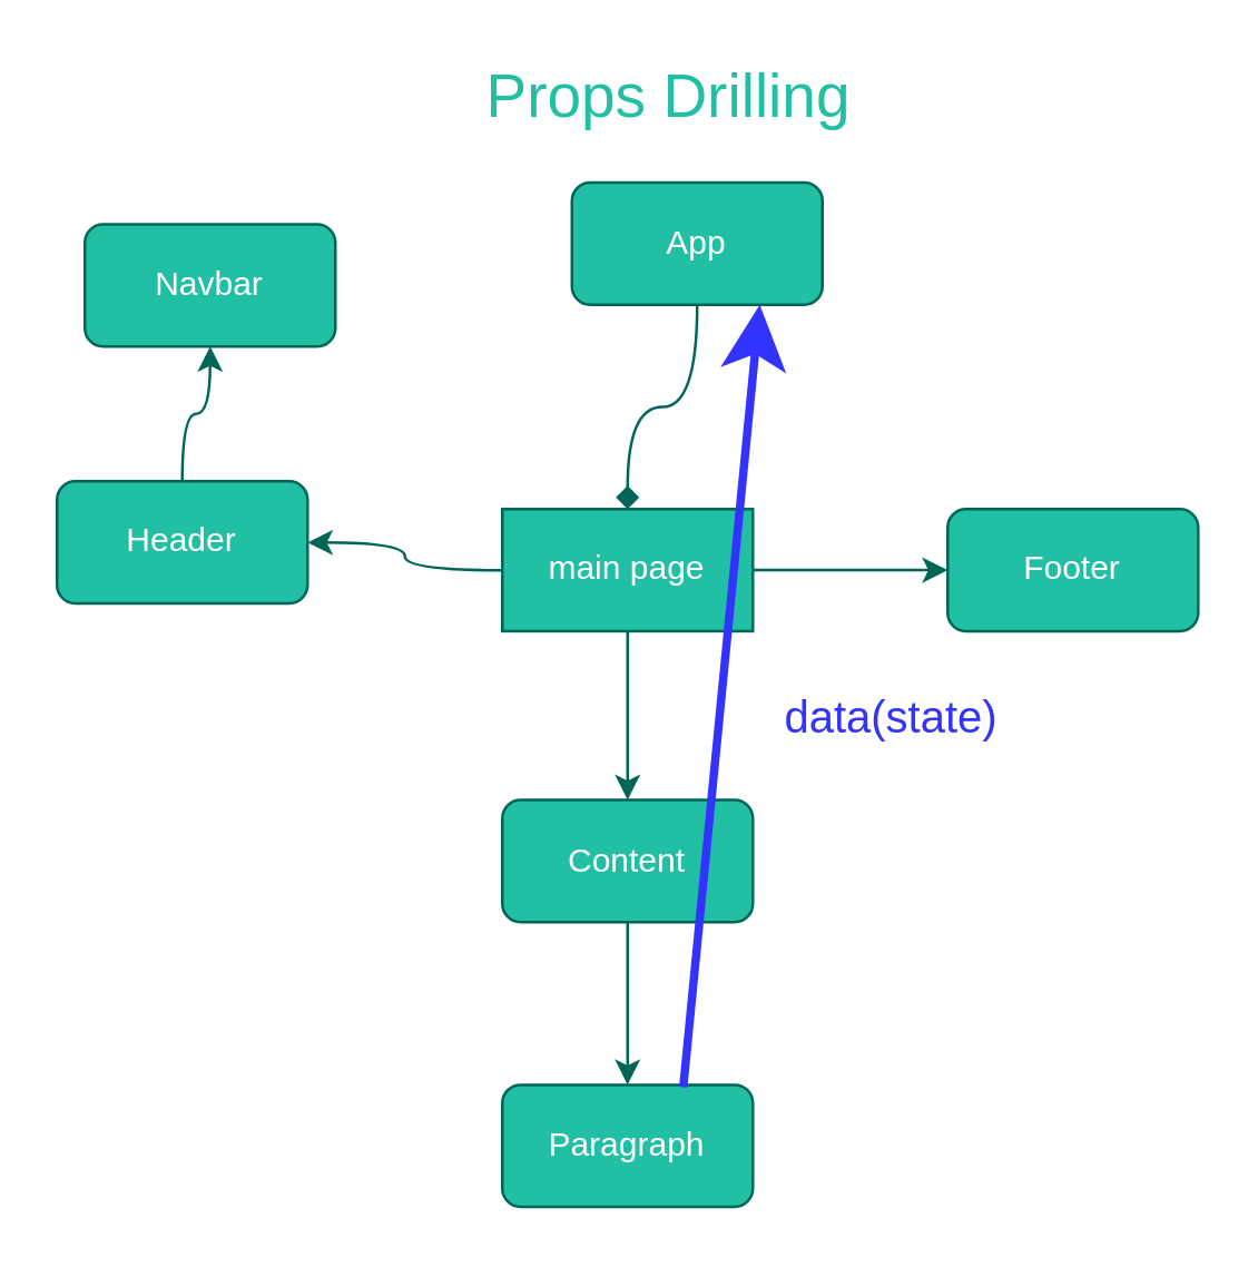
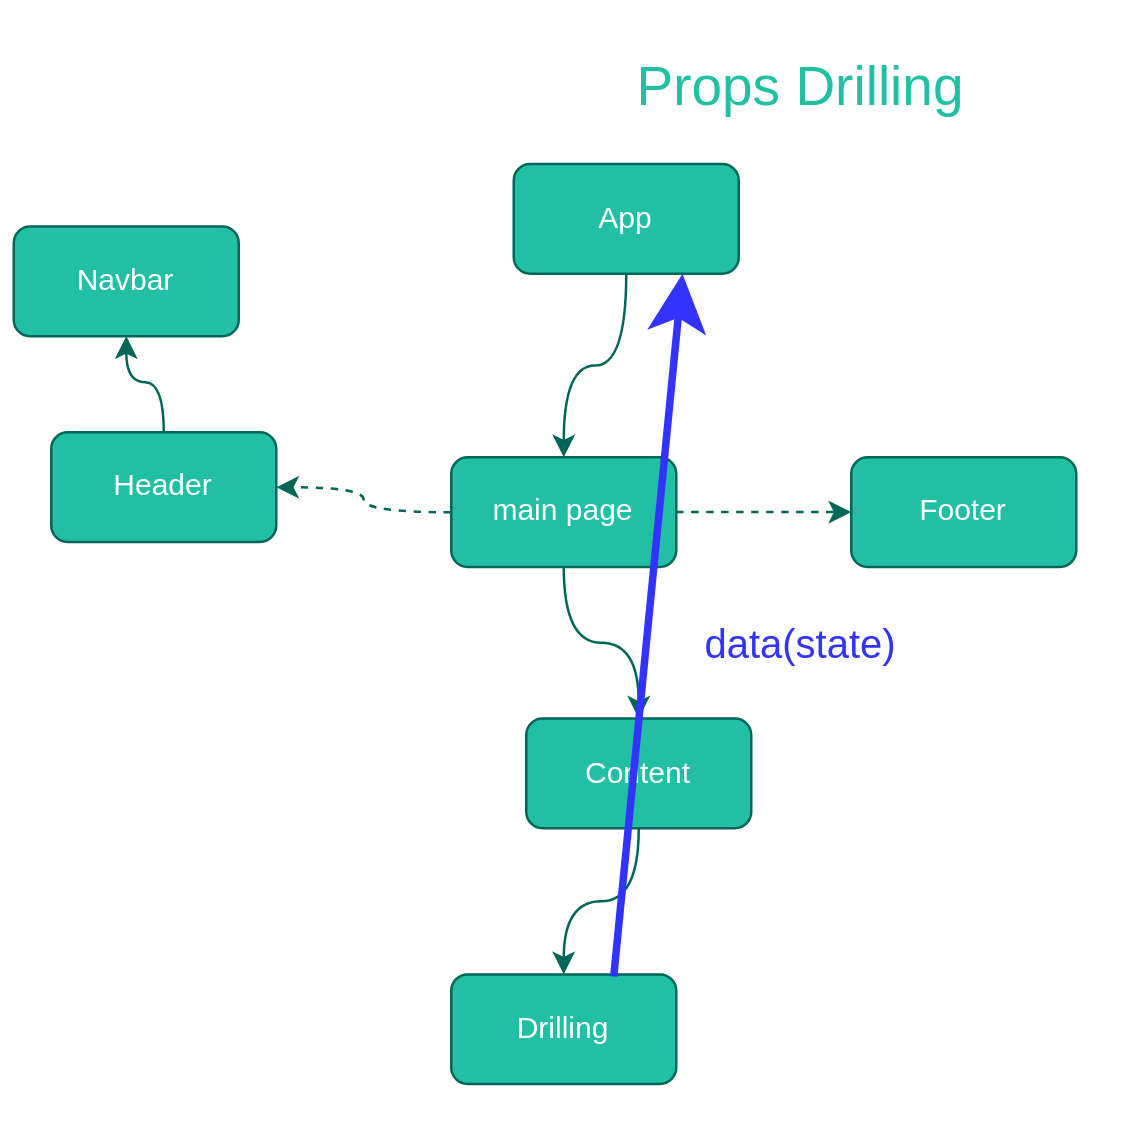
  <mxCell id="0" />
  <mxCell id="1" parent="0" />
- <mxCell id="2" value="Props Drilling" style="text;html=1;strokeColor=none;fillColor=none;align=center;verticalAlign=middle;whiteSpace=wrap;rounded=0;fontSize=22;fontColor=#21C0A5;labelBorderColor=none;" vertex="1" parent="1"><mxGeometry x="120" y="20" width="240" height="30" as="geometry" /></mxCell>
+ <mxCell id="2" value="Props Drilling" style="text;html=1;strokeColor=none;fillColor=none;align=center;verticalAlign=middle;whiteSpace=wrap;rounded=0;fontSize=22;fontColor=#21C0A5;labelBorderColor=none;" vertex="1" parent="1"><mxGeometry x="200" y="20" width="240" height="30" as="geometry" /></mxCell>
  <mxCell id="3" value="App" style="rounded=1;whiteSpace=wrap;html=1;fillColor=#21C0A5;strokeColor=#006658;fontColor=#FFFFFF;" vertex="1" parent="1"><mxGeometry x="205" y="65" width="90" height="43.851" as="geometry" /></mxCell>
- <mxCell id="4" value="main page" style="whiteSpace=wrap;html=1;fillColor=#21C0A5;strokeColor=#006658;fontColor=#FFFFFF;rounded=0;" vertex="1" parent="1"><mxGeometry x="180" y="182.319" width="90" height="43.851" as="geometry" /></mxCell>
- <mxCell id="5" value="" style="edgeStyle=orthogonalEdgeStyle;rounded=1;orthogonalLoop=1;jettySize=auto;html=1;strokeColor=#006658;fontColor=#FFFFFF;curved=1;endArrow=diamond;" edge="1" parent="1" source="3" target="4"><mxGeometry relative="1" as="geometry" /></mxCell>
+ <mxCell id="4" value="main page" style="whiteSpace=wrap;html=1;rounded=1;fillColor=#21C0A5;strokeColor=#006658;fontColor=#FFFFFF;" vertex="1" parent="1"><mxGeometry x="180" y="182.319" width="90" height="43.851" as="geometry" /></mxCell>
+ <mxCell id="5" value="" style="edgeStyle=orthogonalEdgeStyle;rounded=1;orthogonalLoop=1;jettySize=auto;html=1;strokeColor=#006658;fontColor=#FFFFFF;curved=1;" edge="1" parent="1" source="3" target="4"><mxGeometry relative="1" as="geometry" /></mxCell>
  <mxCell id="6" value="Header" style="whiteSpace=wrap;html=1;rounded=1;fillColor=#21C0A5;strokeColor=#006658;fontColor=#FFFFFF;" vertex="1" parent="1"><mxGeometry x="20" y="172.319" width="90" height="43.851" as="geometry" /></mxCell>
- <mxCell id="7" value="" style="edgeStyle=orthogonalEdgeStyle;rounded=1;orthogonalLoop=1;jettySize=auto;html=1;strokeColor=#006658;fontColor=#FFFFFF;curved=1;" edge="1" parent="1" source="4" target="6"><mxGeometry relative="1" as="geometry" /></mxCell>
+ <mxCell id="7" value="" style="edgeStyle=orthogonalEdgeStyle;rounded=1;orthogonalLoop=1;jettySize=auto;html=1;strokeColor=#006658;fontColor=#FFFFFF;curved=1;dashed=1;" edge="1" parent="1" source="4" target="6"><mxGeometry relative="1" as="geometry" /></mxCell>
  <mxCell id="8" value="Footer" style="whiteSpace=wrap;html=1;rounded=1;fillColor=#21C0A5;strokeColor=#006658;fontColor=#FFFFFF;" vertex="1" parent="1"><mxGeometry x="340" y="182.319" width="90" height="43.851" as="geometry" /></mxCell>
- <mxCell id="9" value="" style="edgeStyle=orthogonalEdgeStyle;rounded=1;orthogonalLoop=1;jettySize=auto;html=1;strokeColor=#006658;fontColor=#FFFFFF;curved=1;" edge="1" parent="1" source="4" target="8"><mxGeometry relative="1" as="geometry" /></mxCell>
- <mxCell id="10" value="Content" style="whiteSpace=wrap;html=1;rounded=1;fillColor=#21C0A5;strokeColor=#006658;fontColor=#FFFFFF;" vertex="1" parent="1"><mxGeometry x="180" y="286.83" width="90" height="43.851" as="geometry" /></mxCell>
+ <mxCell id="9" value="" style="edgeStyle=orthogonalEdgeStyle;rounded=1;orthogonalLoop=1;jettySize=auto;html=1;strokeColor=#006658;fontColor=#FFFFFF;curved=1;dashed=1;" edge="1" parent="1" source="4" target="8"><mxGeometry relative="1" as="geometry" /></mxCell>
+ <mxCell id="10" value="Content" style="whiteSpace=wrap;html=1;rounded=1;fillColor=#21C0A5;strokeColor=#006658;fontColor=#FFFFFF;" vertex="1" parent="1"><mxGeometry x="210" y="286.83" width="90" height="43.851" as="geometry" /></mxCell>
  <mxCell id="11" value="" style="edgeStyle=orthogonalEdgeStyle;rounded=1;orthogonalLoop=1;jettySize=auto;html=1;strokeColor=#006658;fontColor=#FFFFFF;curved=1;" edge="1" parent="1" source="4" target="10"><mxGeometry relative="1" as="geometry" /></mxCell>
- <mxCell id="12" value="Navbar" style="whiteSpace=wrap;html=1;rounded=1;fillColor=#21C0A5;strokeColor=#006658;fontColor=#FFFFFF;" vertex="1" parent="1"><mxGeometry x="30" y="80" width="90" height="43.851" as="geometry" /></mxCell>
+ <mxCell id="12" value="Navbar" style="whiteSpace=wrap;html=1;rounded=1;fillColor=#21C0A5;strokeColor=#006658;fontColor=#FFFFFF;" vertex="1" parent="1"><mxGeometry x="5" y="90" width="90" height="43.851" as="geometry" /></mxCell>
  <mxCell id="13" value="" style="edgeStyle=orthogonalEdgeStyle;rounded=1;orthogonalLoop=1;jettySize=auto;html=1;strokeColor=#006658;fontColor=#FFFFFF;curved=1;" edge="1" parent="1" source="6" target="12"><mxGeometry relative="1" as="geometry" /></mxCell>
- <mxCell id="14" value="Paragraph" style="whiteSpace=wrap;html=1;rounded=1;fillColor=#21C0A5;strokeColor=#006658;fontColor=#FFFFFF;" vertex="1" parent="1"><mxGeometry x="180" y="389.149" width="90" height="43.851" as="geometry" /></mxCell>
+ <mxCell id="14" value="Drilling" style="whiteSpace=wrap;html=1;rounded=1;fillColor=#21C0A5;strokeColor=#006658;fontColor=#FFFFFF;" vertex="1" parent="1"><mxGeometry x="180" y="389.149" width="90" height="43.851" as="geometry" /></mxCell>
  <mxCell id="15" value="" style="edgeStyle=orthogonalEdgeStyle;rounded=1;orthogonalLoop=1;jettySize=auto;html=1;strokeColor=#006658;fontColor=#FFFFFF;curved=1;" edge="1" parent="1" source="10" target="14"><mxGeometry relative="1" as="geometry" /></mxCell>
  <mxCell id="16" value="" style="endArrow=classic;html=1;rounded=0;fontSize=12;fontColor=#FFFFFF;startSize=14;endSize=14;curved=1;strokeWidth=3;strokeColor=#3333FF;entryX=0.75;entryY=1;entryDx=0;entryDy=0;" edge="1" parent="1" target="3"><mxGeometry width="50" height="50" relative="1" as="geometry"><mxPoint x="245" y="390" as="sourcePoint" /><mxPoint x="245" y="390.149" as="targetPoint" /></mxGeometry></mxCell>
  <mxCell id="17" value="&lt;font color=&quot;#3333ff&quot;&gt;data(state)&lt;/font&gt;" style="text;html=1;strokeColor=none;fillColor=none;align=center;verticalAlign=middle;whiteSpace=wrap;rounded=0;fontSize=16;fontColor=#FFFFFF;" vertex="1" parent="1"><mxGeometry x="290" y="241.5" width="60" height="30" as="geometry" /></mxCell>
